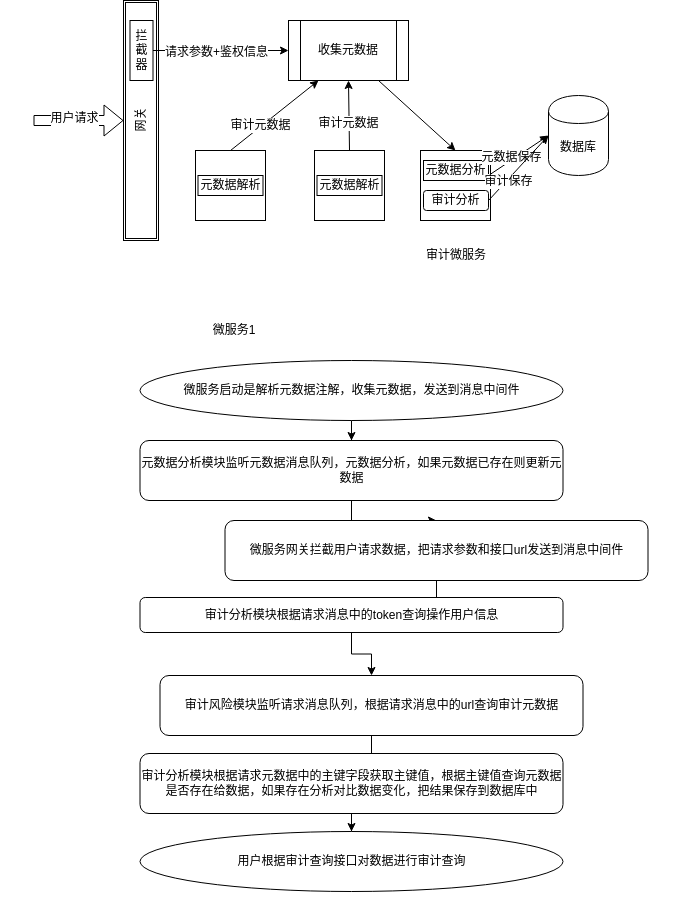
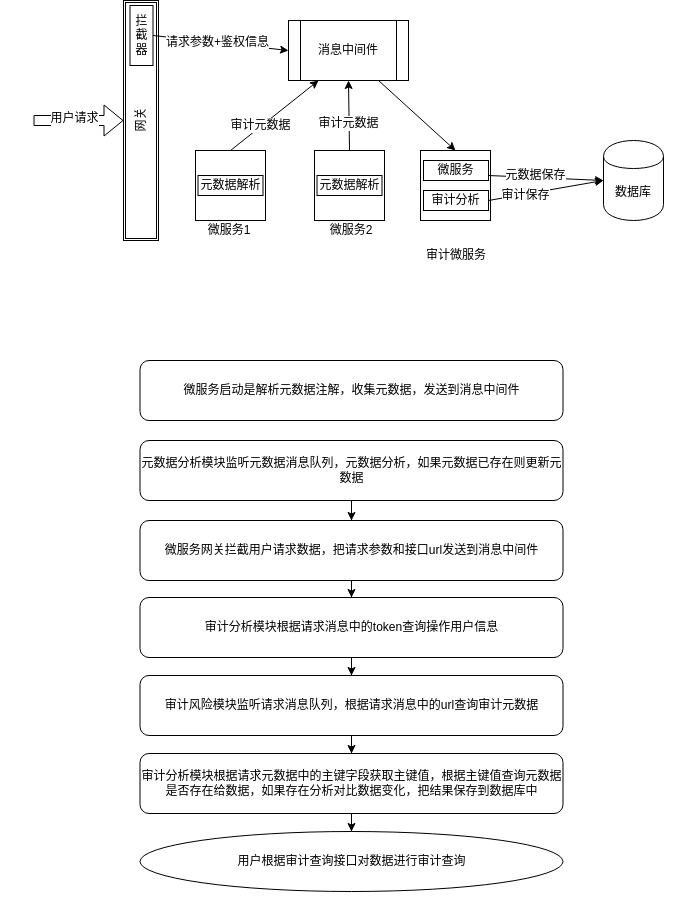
  <mxCell id="0" />
  <mxCell id="1" parent="0" />
- <mxCell id="2" value="数据库" style="shape=cylinder;whiteSpace=wrap;html=1;boundedLbl=1;backgroundOutline=1;" parent="1" vertex="1"><mxGeometry x="548" y="95" width="60" height="80" as="geometry" /></mxCell>
+ <mxCell id="2" value="数据库" style="shape=cylinder;whiteSpace=wrap;html=1;boundedLbl=1;backgroundOutline=1;" parent="1" vertex="1"><mxGeometry x="603" y="140" width="60" height="80" as="geometry" /></mxCell>
  <mxCell id="3" value="网关" style="shape=ext;double=1;rounded=0;whiteSpace=wrap;html=1;rotation=-90;" parent="1" vertex="1"><mxGeometry x="20.5" y="102.5" width="240" height="35" as="geometry" /></mxCell>
  <mxCell id="4" value="" style="shape=flexArrow;endArrow=classic;html=1;entryX=0.5;entryY=0;entryDx=0;entryDy=0;" parent="1" target="3" edge="1"><mxGeometry width="50" height="50" relative="1" as="geometry"><mxPoint x="33" y="120" as="sourcePoint" /><mxPoint x="103" y="60" as="targetPoint" /></mxGeometry></mxCell>
  <mxCell id="5" value="用户请求" style="text;html=1;align=center;verticalAlign=middle;resizable=0;points=[];labelBackgroundColor=#ffffff;" parent="4" vertex="1" connectable="0"><mxGeometry x="-0.455" y="2" relative="1" as="geometry"><mxPoint x="15" y="-1" as="offset" /></mxGeometry></mxCell>
- <mxCell id="6" value="收集元数据" style="shape=process;whiteSpace=wrap;html=1;backgroundOutline=1;" parent="1" vertex="1"><mxGeometry x="288" y="20" width="120" height="60" as="geometry" /></mxCell>
+ <mxCell id="6" value="消息中间件" style="shape=process;whiteSpace=wrap;html=1;backgroundOutline=1;" parent="1" vertex="1"><mxGeometry x="288" y="20" width="120" height="60" as="geometry" /></mxCell>
  <mxCell id="7" value="" style="endArrow=classic;html=1;entryX=0;entryY=0.5;entryDx=0;entryDy=0;exitX=1;exitY=0.5;exitDx=0;exitDy=0;" parent="1" source="41" target="6" edge="1"><mxGeometry width="50" height="50" relative="1" as="geometry"><mxPoint x="153" y="80" as="sourcePoint" /><mxPoint x="253" y="40" as="targetPoint" /></mxGeometry></mxCell>
  <mxCell id="8" value="请求参数+鉴权信息" style="text;html=1;align=center;verticalAlign=middle;resizable=0;points=[];labelBackgroundColor=#ffffff;" parent="7" vertex="1" connectable="0"><mxGeometry x="-0.215" y="-1" relative="1" as="geometry"><mxPoint x="10" as="offset" /></mxGeometry></mxCell>
  <mxCell id="9" value="" style="whiteSpace=wrap;html=1;aspect=fixed;" parent="1" vertex="1"><mxGeometry x="195" y="150" width="70" height="70" as="geometry" /></mxCell>
  <mxCell id="10" value="" style="endArrow=classic;html=1;entryX=0.25;entryY=1;entryDx=0;entryDy=0;exitX=0.5;exitY=0;exitDx=0;exitDy=0;" parent="1" source="9" target="6" edge="1"><mxGeometry width="50" height="50" relative="1" as="geometry"><mxPoint x="203" y="160" as="sourcePoint" /><mxPoint x="253" y="110" as="targetPoint" /></mxGeometry></mxCell>
  <mxCell id="11" value="审计元数据" style="text;html=1;align=center;verticalAlign=middle;resizable=0;points=[];labelBackgroundColor=#ffffff;" parent="10" vertex="1" connectable="0"><mxGeometry x="-0.304" y="1" relative="1" as="geometry"><mxPoint as="offset" /></mxGeometry></mxCell>
  <mxCell id="12" value="" style="whiteSpace=wrap;html=1;aspect=fixed;" parent="1" vertex="1"><mxGeometry x="314" y="150" width="70" height="70" as="geometry" /></mxCell>
  <mxCell id="13" value="" style="endArrow=classic;html=1;exitX=0.5;exitY=0;exitDx=0;exitDy=0;entryX=0.5;entryY=1;entryDx=0;entryDy=0;" parent="1" source="12" target="6" edge="1"><mxGeometry width="50" height="50" relative="1" as="geometry"><mxPoint x="293" y="150" as="sourcePoint" /><mxPoint x="303" y="10" as="targetPoint" /></mxGeometry></mxCell>
  <mxCell id="14" value="审计元数据" style="text;html=1;align=center;verticalAlign=middle;resizable=0;points=[];labelBackgroundColor=#ffffff;" parent="13" vertex="1" connectable="0"><mxGeometry x="-0.187" y="1" relative="1" as="geometry"><mxPoint as="offset" /></mxGeometry></mxCell>
- <mxCell id="15" value="微服务1" style="text;html=1;strokeColor=none;fillColor=none;align=center;verticalAlign=middle;whiteSpace=wrap;rounded=0;" parent="1" vertex="1"><mxGeometry x="210" y="320" width="48" height="20" as="geometry" /></mxCell>
+ <mxCell id="15" value="微服务1" style="text;html=1;strokeColor=none;fillColor=none;align=center;verticalAlign=middle;whiteSpace=wrap;rounded=0;" parent="1" vertex="1"><mxGeometry x="205" y="220" width="48" height="20" as="geometry" /></mxCell>
+ <mxCell id="16" value="微服务2" style="text;html=1;strokeColor=none;fillColor=none;align=center;verticalAlign=middle;whiteSpace=wrap;rounded=0;" parent="1" vertex="1"><mxGeometry x="326" y="220" width="50" height="20" as="geometry" /></mxCell>
  <mxCell id="17" value="" style="whiteSpace=wrap;html=1;aspect=fixed;" parent="1" vertex="1"><mxGeometry x="420" y="150" width="70" height="70" as="geometry" /></mxCell>
  <mxCell id="18" value="" style="endArrow=classic;html=1;entryX=0.5;entryY=0;entryDx=0;entryDy=0;exitX=0.75;exitY=1;exitDx=0;exitDy=0;" parent="1" source="6" target="17" edge="1"><mxGeometry width="50" height="50" relative="1" as="geometry"><mxPoint x="343" y="90" as="sourcePoint" /><mxPoint x="393" y="40" as="targetPoint" /></mxGeometry></mxCell>
  <mxCell id="19" value="审计微服务" style="text;html=1;strokeColor=none;fillColor=none;align=center;verticalAlign=middle;whiteSpace=wrap;rounded=0;" parent="1" vertex="1"><mxGeometry x="421" y="245" width="70" height="20" as="geometry" /></mxCell>
- <mxCell id="20" value="元数据分析" style="rounded=0;whiteSpace=wrap;html=1;" parent="1" vertex="1"><mxGeometry x="423" y="160" width="65" height="20" as="geometry" /></mxCell>
- <mxCell id="21" value="审计分析" style="whiteSpace=wrap;html=1;rounded=1;" parent="1" vertex="1"><mxGeometry x="423" y="190" width="65" height="20" as="geometry" /></mxCell>
+ <mxCell id="20" value="微服务" style="rounded=0;whiteSpace=wrap;html=1;" parent="1" vertex="1"><mxGeometry x="423" y="160" width="65" height="20" as="geometry" /></mxCell>
+ <mxCell id="21" value="审计分析" style="rounded=0;whiteSpace=wrap;html=1;" parent="1" vertex="1"><mxGeometry x="423" y="190" width="65" height="20" as="geometry" /></mxCell>
  <mxCell id="22" value="" style="endArrow=classic;html=1;entryX=0;entryY=0.5;entryDx=0;entryDy=0;exitX=1;exitY=0.75;exitDx=0;exitDy=0;" parent="1" source="20" target="2" edge="1"><mxGeometry width="50" height="50" relative="1" as="geometry"><mxPoint x="343" y="340" as="sourcePoint" /><mxPoint x="393" y="290" as="targetPoint" /></mxGeometry></mxCell>
  <mxCell id="23" value="元数据保存" style="text;html=1;align=center;verticalAlign=middle;resizable=0;points=[];labelBackgroundColor=#ffffff;" parent="22" vertex="1" connectable="0"><mxGeometry x="-0.201" y="3" relative="1" as="geometry"><mxPoint as="offset" /></mxGeometry></mxCell>
  <mxCell id="24" value="" style="endArrow=classic;html=1;entryX=0;entryY=0.5;entryDx=0;entryDy=0;exitX=1;exitY=0.5;exitDx=0;exitDy=0;" parent="1" source="21" target="2" edge="1"><mxGeometry width="50" height="50" relative="1" as="geometry"><mxPoint x="353" y="150" as="sourcePoint" /><mxPoint x="403" y="100" as="targetPoint" /></mxGeometry></mxCell>
  <mxCell id="25" value="审计保存" style="text;html=1;align=center;verticalAlign=middle;resizable=0;points=[];labelBackgroundColor=#ffffff;" parent="24" vertex="1" connectable="0"><mxGeometry x="-0.362" y="-1" relative="1" as="geometry"><mxPoint as="offset" /></mxGeometry></mxCell>
  <mxCell id="26" value="元数据解析" style="rounded=0;whiteSpace=wrap;html=1;" parent="1" vertex="1"><mxGeometry x="197.5" y="175" width="65" height="20" as="geometry" /></mxCell>
  <mxCell id="27" value="元数据解析" style="rounded=0;whiteSpace=wrap;html=1;" parent="1" vertex="1"><mxGeometry x="316.5" y="175" width="65" height="20" as="geometry" /></mxCell>
- <mxCell id="28" value="" style="edgeStyle=orthogonalEdgeStyle;rounded=0;orthogonalLoop=1;jettySize=auto;html=1;" edge="1" parent="1" source="29" target="31"><mxGeometry relative="1" as="geometry" /></mxCell>
- <mxCell id="29" value="微服务启动是解析元数据注解，收集元数据，发送到消息中间件" style="ellipse;whiteSpace=wrap;html=1;" vertex="1" parent="1"><mxGeometry x="139.5" y="360" width="423" height="60" as="geometry" /></mxCell>
+ <mxCell id="29" value="微服务启动是解析元数据注解，收集元数据，发送到消息中间件" style="rounded=1;whiteSpace=wrap;html=1;" vertex="1" parent="1"><mxGeometry x="139.5" y="360" width="423" height="60" as="geometry" /></mxCell>
  <mxCell id="30" value="" style="edgeStyle=orthogonalEdgeStyle;rounded=0;orthogonalLoop=1;jettySize=auto;html=1;" edge="1" parent="1" source="31" target="33"><mxGeometry relative="1" as="geometry" /></mxCell>
  <mxCell id="31" value="元数据分析模块监听元数据消息队列，元数据分析，如果元数据已存在则更新元数据" style="rounded=1;whiteSpace=wrap;html=1;" vertex="1" parent="1"><mxGeometry x="139.5" y="440" width="423" height="60" as="geometry" /></mxCell>
  <mxCell id="32" value="" style="edgeStyle=orthogonalEdgeStyle;rounded=0;orthogonalLoop=1;jettySize=auto;html=1;" edge="1" parent="1" source="33" target="35"><mxGeometry relative="1" as="geometry" /></mxCell>
- <mxCell id="33" value="微服务网关拦截用户请求数据，把请求参数和接口url发送到消息中间件" style="rounded=1;whiteSpace=wrap;html=1;" vertex="1" parent="1"><mxGeometry x="224.5" y="520" width="423" height="60" as="geometry" /></mxCell>
+ <mxCell id="33" value="微服务网关拦截用户请求数据，把请求参数和接口url发送到消息中间件" style="rounded=1;whiteSpace=wrap;html=1;" vertex="1" parent="1"><mxGeometry x="139.5" y="520" width="423" height="60" as="geometry" /></mxCell>
  <mxCell id="34" value="" style="edgeStyle=orthogonalEdgeStyle;rounded=0;orthogonalLoop=1;jettySize=auto;html=1;" edge="1" parent="1" source="35" target="37"><mxGeometry relative="1" as="geometry" /></mxCell>
- <mxCell id="35" value="&lt;span style=&quot;white-space: normal&quot;&gt;审计分析模块根据请求消息中的token查询操作用户信息&lt;/span&gt;" style="rounded=1;whiteSpace=wrap;html=1;" vertex="1" parent="1"><mxGeometry x="139.5" y="597" width="423" height="35" as="geometry" /></mxCell>
+ <mxCell id="35" value="&lt;span style=&quot;white-space: normal&quot;&gt;审计分析模块根据请求消息中的token查询操作用户信息&lt;/span&gt;" style="rounded=1;whiteSpace=wrap;html=1;" vertex="1" parent="1"><mxGeometry x="139.5" y="597" width="423" height="60" as="geometry" /></mxCell>
  <mxCell id="36" value="" style="edgeStyle=orthogonalEdgeStyle;rounded=0;orthogonalLoop=1;jettySize=auto;html=1;" edge="1" parent="1" source="37" target="39"><mxGeometry relative="1" as="geometry" /></mxCell>
- <mxCell id="37" value="审计风险模块监听请求消息队列，根据请求消息中的url查询审计元数据" style="rounded=1;whiteSpace=wrap;html=1;" vertex="1" parent="1"><mxGeometry x="159.5" y="675" width="423" height="60" as="geometry" /></mxCell>
+ <mxCell id="37" value="审计风险模块监听请求消息队列，根据请求消息中的url查询审计元数据" style="rounded=1;whiteSpace=wrap;html=1;" vertex="1" parent="1"><mxGeometry x="139.5" y="675" width="423" height="60" as="geometry" /></mxCell>
  <mxCell id="38" value="" style="edgeStyle=orthogonalEdgeStyle;rounded=0;orthogonalLoop=1;jettySize=auto;html=1;" edge="1" parent="1" source="39" target="40"><mxGeometry relative="1" as="geometry" /></mxCell>
  <mxCell id="39" value="审计分析模块根据请求元数据中的主键字段获取主键值，根据主键值查询元数据是否存在给数据，如果存在分析对比数据变化，把结果保存到数据库中" style="rounded=1;whiteSpace=wrap;html=1;" vertex="1" parent="1"><mxGeometry x="139.5" y="753" width="423" height="60" as="geometry" /></mxCell>
  <mxCell id="40" value="用户根据审计查询接口对数据进行审计查询" style="ellipse;whiteSpace=wrap;html=1;" vertex="1" parent="1"><mxGeometry x="139.5" y="831" width="423" height="60" as="geometry" /></mxCell>
- <mxCell id="41" value="拦截器" style="rounded=0;whiteSpace=wrap;html=1;" vertex="1" parent="1"><mxGeometry x="129.5" y="20" width="23" height="60" as="geometry" /></mxCell>
+ <mxCell id="41" value="拦截器" style="rounded=0;whiteSpace=wrap;html=1;" vertex="1" parent="1"><mxGeometry x="129.5" y="5" width="23" height="60" as="geometry" /></mxCell>
